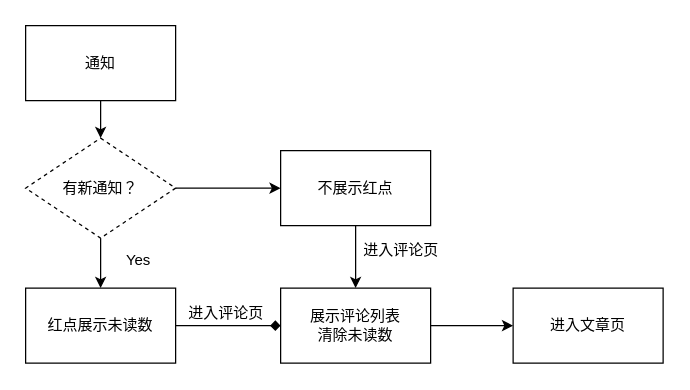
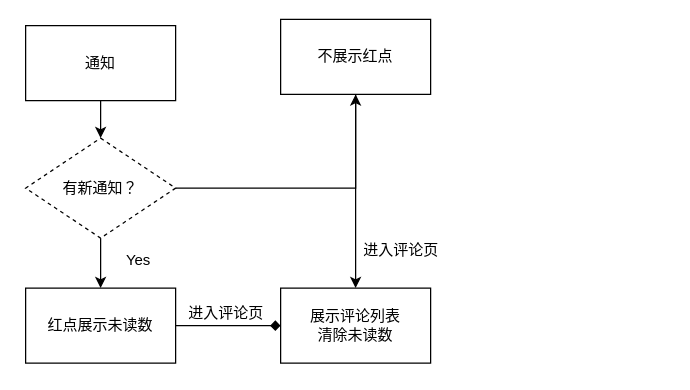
  <mxCell id="0" />
  <mxCell id="1" parent="0" />
  <mxCell id="2" value="" style="edgeStyle=orthogonalEdgeStyle;rounded=0;orthogonalLoop=1;jettySize=auto;html=1;" edge="1" parent="1" source="3" target="6"><mxGeometry relative="1" as="geometry" /></mxCell>
  <mxCell id="3" value="通知" style="rounded=0;whiteSpace=wrap;html=1;" vertex="1" parent="1"><mxGeometry x="20" y="20" width="120" height="60" as="geometry" /></mxCell>
  <mxCell id="4" value="" style="edgeStyle=orthogonalEdgeStyle;rounded=0;orthogonalLoop=1;jettySize=auto;html=1;" edge="1" parent="1" source="6" target="8"><mxGeometry relative="1" as="geometry" /></mxCell>
  <mxCell id="5" value="" style="edgeStyle=orthogonalEdgeStyle;rounded=0;orthogonalLoop=1;jettySize=auto;html=1;" edge="1" parent="1" source="6" target="13"><mxGeometry relative="1" as="geometry" /></mxCell>
  <mxCell id="6" value="有新通知？" style="rhombus;whiteSpace=wrap;html=1;dashed=1;" vertex="1" parent="1"><mxGeometry x="20" y="110" width="120" height="80" as="geometry" /></mxCell>
  <mxCell id="7" value="" style="edgeStyle=orthogonalEdgeStyle;rounded=0;orthogonalLoop=1;jettySize=auto;html=1;" edge="1" parent="1" source="8" target="10"><mxGeometry relative="1" as="geometry" /></mxCell>
- <mxCell id="8" value="不展示红点" style="rounded=0;whiteSpace=wrap;html=1;" vertex="1" parent="1"><mxGeometry x="224" y="120" width="120" height="60" as="geometry" /></mxCell>
- <mxCell id="9" value="" style="edgeStyle=orthogonalEdgeStyle;rounded=0;orthogonalLoop=1;jettySize=auto;html=1;" edge="1" parent="1" source="10" target="11"><mxGeometry relative="1" as="geometry" /></mxCell>
+ <mxCell id="8" value="不展示红点" style="rounded=0;whiteSpace=wrap;html=1;" vertex="1" parent="1"><mxGeometry x="224" y="15" width="120" height="60" as="geometry" /></mxCell>
  <mxCell id="10" value="展示评论列表&lt;br&gt;清除未读数" style="rounded=0;whiteSpace=wrap;html=1;" vertex="1" parent="1"><mxGeometry x="224" y="230" width="120" height="60" as="geometry" /></mxCell>
- <mxCell id="11" value="进入文章页" style="rounded=0;whiteSpace=wrap;html=1;" vertex="1" parent="1"><mxGeometry x="410" y="230" width="120" height="60" as="geometry" /></mxCell>
  <mxCell id="12" value="" style="edgeStyle=orthogonalEdgeStyle;rounded=0;orthogonalLoop=1;jettySize=auto;html=1;endArrow=diamond;" edge="1" parent="1" source="13" target="10"><mxGeometry relative="1" as="geometry" /></mxCell>
  <mxCell id="13" value="红点展示未读数" style="rounded=0;whiteSpace=wrap;html=1;" vertex="1" parent="1"><mxGeometry x="20" y="230" width="120" height="60" as="geometry" /></mxCell>
  <mxCell id="14" value="Yes" style="text;html=1;align=center;verticalAlign=middle;resizable=0;points=[];autosize=1;" vertex="1" parent="1"><mxGeometry x="95" y="198" width="30" height="20" as="geometry" /></mxCell>
  <mxCell id="15" value="进入评论页" style="text;html=1;align=center;verticalAlign=middle;resizable=0;points=[];autosize=1;" vertex="1" parent="1"><mxGeometry x="280" y="190" width="80" height="20" as="geometry" /></mxCell>
  <mxCell id="16" value="进入评论页" style="text;html=1;align=center;verticalAlign=middle;resizable=0;points=[];autosize=1;" vertex="1" parent="1"><mxGeometry x="140" y="240" width="80" height="20" as="geometry" /></mxCell>
